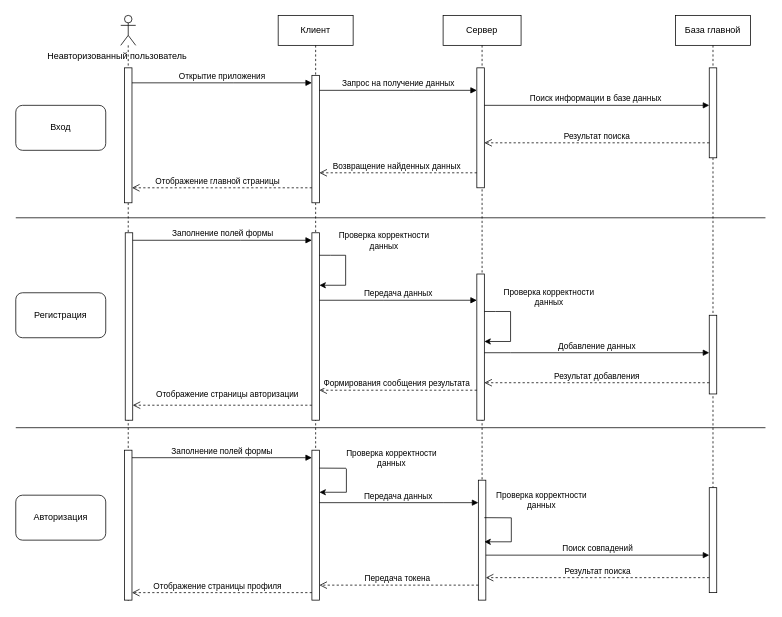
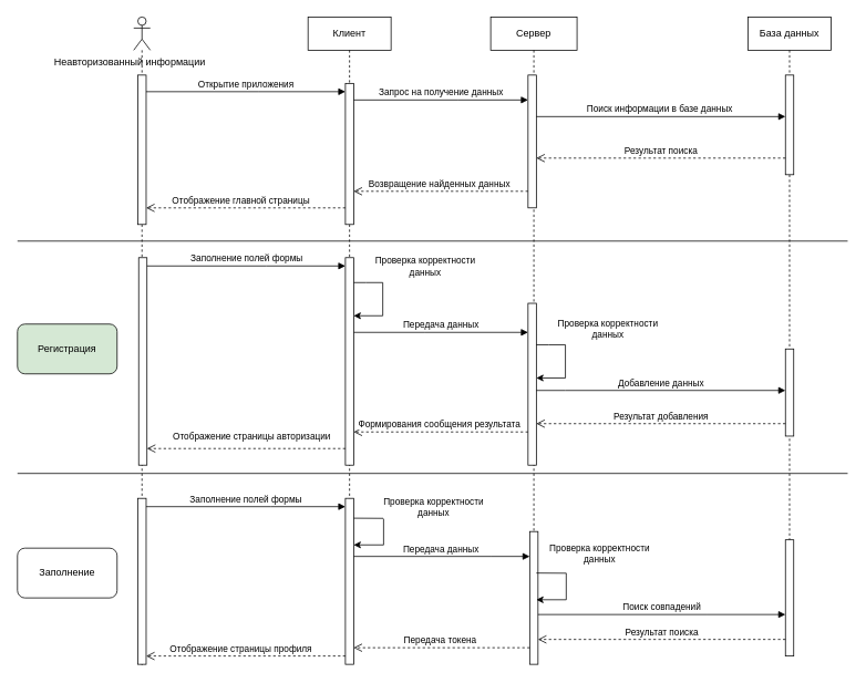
  <mxCell id="0" />
  <mxCell id="1" parent="0" />
  <mxCell id="2" value="" style="shape=umlLifeline;perimeter=lifelinePerimeter;whiteSpace=wrap;html=1;container=1;dropTarget=0;collapsible=0;recursiveResize=0;outlineConnect=0;portConstraint=eastwest;newEdgeStyle={&quot;edgeStyle&quot;:&quot;elbowEdgeStyle&quot;,&quot;elbow&quot;:&quot;vertical&quot;,&quot;curved&quot;:0,&quot;rounded&quot;:0};participant=umlActor;" parent="1" vertex="1"><mxGeometry x="160" y="20" width="20" height="781" as="geometry" /></mxCell>
  <mxCell id="3" value="" style="html=1;points=[];perimeter=orthogonalPerimeter;outlineConnect=0;targetShapes=umlLifeline;portConstraint=eastwest;newEdgeStyle={&quot;edgeStyle&quot;:&quot;elbowEdgeStyle&quot;,&quot;elbow&quot;:&quot;vertical&quot;,&quot;curved&quot;:0,&quot;rounded&quot;:0};" parent="2" vertex="1"><mxGeometry x="5" y="70" width="10" height="180" as="geometry" /></mxCell>
  <mxCell id="4" value="" style="html=1;points=[];perimeter=orthogonalPerimeter;outlineConnect=0;targetShapes=umlLifeline;portConstraint=eastwest;newEdgeStyle={&quot;edgeStyle&quot;:&quot;elbowEdgeStyle&quot;,&quot;elbow&quot;:&quot;vertical&quot;,&quot;curved&quot;:0,&quot;rounded&quot;:0};" parent="2" vertex="1"><mxGeometry x="6" y="290" width="10" height="250" as="geometry" /></mxCell>
  <mxCell id="5" value="" style="html=1;points=[];perimeter=orthogonalPerimeter;outlineConnect=0;targetShapes=umlLifeline;portConstraint=eastwest;newEdgeStyle={&quot;edgeStyle&quot;:&quot;elbowEdgeStyle&quot;,&quot;elbow&quot;:&quot;vertical&quot;,&quot;curved&quot;:0,&quot;rounded&quot;:0};" parent="2" vertex="1"><mxGeometry x="5" y="580" width="10" height="200" as="geometry" /></mxCell>
  <mxCell id="6" value="Клиент" style="shape=umlLifeline;perimeter=lifelinePerimeter;whiteSpace=wrap;html=1;container=1;dropTarget=0;collapsible=0;recursiveResize=0;outlineConnect=0;portConstraint=eastwest;newEdgeStyle={&quot;edgeStyle&quot;:&quot;elbowEdgeStyle&quot;,&quot;elbow&quot;:&quot;vertical&quot;,&quot;curved&quot;:0,&quot;rounded&quot;:0};" parent="1" vertex="1"><mxGeometry x="370" y="20" width="100" height="779" as="geometry" /></mxCell>
  <mxCell id="7" value="" style="html=1;points=[];perimeter=orthogonalPerimeter;outlineConnect=0;targetShapes=umlLifeline;portConstraint=eastwest;newEdgeStyle={&quot;edgeStyle&quot;:&quot;elbowEdgeStyle&quot;,&quot;elbow&quot;:&quot;vertical&quot;,&quot;curved&quot;:0,&quot;rounded&quot;:0};" parent="6" vertex="1"><mxGeometry x="45" y="80" width="10" height="170" as="geometry" /></mxCell>
  <mxCell id="8" value="" style="html=1;points=[];perimeter=orthogonalPerimeter;outlineConnect=0;targetShapes=umlLifeline;portConstraint=eastwest;newEdgeStyle={&quot;edgeStyle&quot;:&quot;elbowEdgeStyle&quot;,&quot;elbow&quot;:&quot;vertical&quot;,&quot;curved&quot;:0,&quot;rounded&quot;:0};" parent="6" vertex="1"><mxGeometry x="45" y="290" width="10" height="250" as="geometry" /></mxCell>
  <mxCell id="9" value="" style="html=1;points=[];perimeter=orthogonalPerimeter;outlineConnect=0;targetShapes=umlLifeline;portConstraint=eastwest;newEdgeStyle={&quot;edgeStyle&quot;:&quot;elbowEdgeStyle&quot;,&quot;elbow&quot;:&quot;vertical&quot;,&quot;curved&quot;:0,&quot;rounded&quot;:0};" parent="6" vertex="1"><mxGeometry x="45" y="580" width="10" height="200" as="geometry" /></mxCell>
  <mxCell id="10" value="" style="endArrow=classic;html=1;rounded=0;" parent="6" source="8" target="8" edge="1"><mxGeometry width="50" height="50" relative="1" as="geometry"><mxPoint x="50" y="380" as="sourcePoint" /><mxPoint x="100" y="330" as="targetPoint" /><Array as="points"><mxPoint x="70" y="320" /><mxPoint x="90" y="320" /><mxPoint x="90" y="360" /></Array></mxGeometry></mxCell>
  <mxCell id="11" value="Проверка корректности&lt;br style=&quot;border-color: var(--border-color);&quot;&gt;данных" style="edgeLabel;html=1;align=center;verticalAlign=middle;resizable=0;points=[];" parent="10" vertex="1" connectable="0"><mxGeometry x="-0.528" y="1" relative="1" as="geometry"><mxPoint x="59" y="-19" as="offset" /></mxGeometry></mxCell>
  <mxCell id="12" value="Сервер" style="shape=umlLifeline;perimeter=lifelinePerimeter;whiteSpace=wrap;html=1;container=1;dropTarget=0;collapsible=0;recursiveResize=0;outlineConnect=0;portConstraint=eastwest;newEdgeStyle={&quot;edgeStyle&quot;:&quot;elbowEdgeStyle&quot;,&quot;elbow&quot;:&quot;vertical&quot;,&quot;curved&quot;:0,&quot;rounded&quot;:0};" parent="1" vertex="1"><mxGeometry x="590" y="20" width="104" height="779" as="geometry" /></mxCell>
  <mxCell id="13" value="" style="html=1;points=[];perimeter=orthogonalPerimeter;outlineConnect=0;targetShapes=umlLifeline;portConstraint=eastwest;newEdgeStyle={&quot;edgeStyle&quot;:&quot;elbowEdgeStyle&quot;,&quot;elbow&quot;:&quot;vertical&quot;,&quot;curved&quot;:0,&quot;rounded&quot;:0};" parent="12" vertex="1"><mxGeometry x="45" y="70" width="10" height="160" as="geometry" /></mxCell>
  <mxCell id="14" value="" style="html=1;points=[];perimeter=orthogonalPerimeter;outlineConnect=0;targetShapes=umlLifeline;portConstraint=eastwest;newEdgeStyle={&quot;edgeStyle&quot;:&quot;elbowEdgeStyle&quot;,&quot;elbow&quot;:&quot;vertical&quot;,&quot;curved&quot;:0,&quot;rounded&quot;:0};" parent="12" vertex="1"><mxGeometry x="45" y="345" width="10" height="195" as="geometry" /></mxCell>
  <mxCell id="15" value="" style="endArrow=classic;html=1;rounded=0;" parent="12" source="14" edge="1"><mxGeometry width="50" height="50" relative="1" as="geometry"><mxPoint x="100" y="370" as="sourcePoint" /><mxPoint x="51.5" y="442.5" as="targetPoint" /></mxGeometry></mxCell>
  <mxCell id="16" value="" style="html=1;points=[];perimeter=orthogonalPerimeter;outlineConnect=0;targetShapes=umlLifeline;portConstraint=eastwest;newEdgeStyle={&quot;edgeStyle&quot;:&quot;elbowEdgeStyle&quot;,&quot;elbow&quot;:&quot;vertical&quot;,&quot;curved&quot;:0,&quot;rounded&quot;:0};" parent="12" vertex="1"><mxGeometry x="47" y="620" width="10" height="160" as="geometry" /></mxCell>
- <mxCell id="17" value="Неавторизованный пользователь" style="text;html=1;align=center;verticalAlign=middle;resizable=0;points=[];autosize=1;strokeColor=none;fillColor=none;" parent="1" vertex="1"><mxGeometry x="50" y="60" width="210" height="30" as="geometry" /></mxCell>
- <mxCell id="18" value="&lt;span style=&quot;font-weight: normal;&quot;&gt;База главной&lt;/span&gt;" style="shape=umlLifeline;perimeter=lifelinePerimeter;whiteSpace=wrap;html=1;container=1;dropTarget=0;collapsible=0;recursiveResize=0;outlineConnect=0;portConstraint=eastwest;newEdgeStyle={&quot;edgeStyle&quot;:&quot;elbowEdgeStyle&quot;,&quot;elbow&quot;:&quot;vertical&quot;,&quot;curved&quot;:0,&quot;rounded&quot;:0};fontStyle=1" parent="1" vertex="1"><mxGeometry x="900" y="20" width="100" height="769" as="geometry" /></mxCell>
+ <mxCell id="17" value="Неавторизованный информации" style="text;html=1;align=center;verticalAlign=middle;resizable=0;points=[];autosize=1;strokeColor=none;fillColor=none;" parent="1" vertex="1"><mxGeometry x="50" y="60" width="210" height="30" as="geometry" /></mxCell>
+ <mxCell id="18" value="&lt;span style=&quot;font-weight: normal;&quot;&gt;База данных&lt;/span&gt;" style="shape=umlLifeline;perimeter=lifelinePerimeter;whiteSpace=wrap;html=1;container=1;dropTarget=0;collapsible=0;recursiveResize=0;outlineConnect=0;portConstraint=eastwest;newEdgeStyle={&quot;edgeStyle&quot;:&quot;elbowEdgeStyle&quot;,&quot;elbow&quot;:&quot;vertical&quot;,&quot;curved&quot;:0,&quot;rounded&quot;:0};fontStyle=1" parent="1" vertex="1"><mxGeometry x="900" y="20" width="100" height="769" as="geometry" /></mxCell>
  <mxCell id="19" value="" style="html=1;points=[];perimeter=orthogonalPerimeter;outlineConnect=0;targetShapes=umlLifeline;portConstraint=eastwest;newEdgeStyle={&quot;edgeStyle&quot;:&quot;elbowEdgeStyle&quot;,&quot;elbow&quot;:&quot;vertical&quot;,&quot;curved&quot;:0,&quot;rounded&quot;:0};" parent="18" vertex="1"><mxGeometry x="45" y="70" width="10" height="120" as="geometry" /></mxCell>
  <mxCell id="20" value="" style="html=1;points=[];perimeter=orthogonalPerimeter;outlineConnect=0;targetShapes=umlLifeline;portConstraint=eastwest;newEdgeStyle={&quot;edgeStyle&quot;:&quot;elbowEdgeStyle&quot;,&quot;elbow&quot;:&quot;vertical&quot;,&quot;curved&quot;:0,&quot;rounded&quot;:0};" parent="18" vertex="1"><mxGeometry x="45" y="400" width="10" height="105" as="geometry" /></mxCell>
  <mxCell id="21" value="" style="html=1;points=[];perimeter=orthogonalPerimeter;outlineConnect=0;targetShapes=umlLifeline;portConstraint=eastwest;newEdgeStyle={&quot;edgeStyle&quot;:&quot;elbowEdgeStyle&quot;,&quot;elbow&quot;:&quot;vertical&quot;,&quot;curved&quot;:0,&quot;rounded&quot;:0};" parent="18" vertex="1"><mxGeometry x="45" y="630" width="10" height="140" as="geometry" /></mxCell>
- <mxCell id="22" value="Регистрация" style="rounded=1;whiteSpace=wrap;html=1;" parent="1" vertex="1"><mxGeometry x="20" y="390" width="120" height="60" as="geometry" /></mxCell>
+ <mxCell id="22" value="Регистрация" style="rounded=1;whiteSpace=wrap;html=1;fillColor=#d5e8d4;" parent="1" vertex="1"><mxGeometry x="20" y="390" width="120" height="60" as="geometry" /></mxCell>
  <mxCell id="23" value="Открытие приложения" style="html=1;verticalAlign=bottom;startArrow=none;endArrow=block;startSize=8;edgeStyle=elbowEdgeStyle;elbow=vertical;curved=0;rounded=0;startFill=0;" parent="1" source="3" target="7" edge="1"><mxGeometry relative="1" as="geometry"><mxPoint x="355" y="90" as="sourcePoint" /><Array as="points"><mxPoint x="310" y="110" /></Array></mxGeometry></mxCell>
  <mxCell id="24" value="Запрос на получение данных" style="html=1;verticalAlign=bottom;endArrow=block;edgeStyle=elbowEdgeStyle;elbow=vertical;curved=0;rounded=0;" parent="1" source="7" target="13" edge="1"><mxGeometry relative="1" as="geometry"><mxPoint x="535" y="90" as="sourcePoint" /><Array as="points"><mxPoint x="550" y="120" /><mxPoint x="510" y="110" /></Array></mxGeometry></mxCell>
  <mxCell id="25" value="Поиск информации в базе данных&amp;nbsp;" style="html=1;verticalAlign=bottom;endArrow=block;edgeStyle=elbowEdgeStyle;elbow=vertical;curved=0;rounded=0;targetPerimeterSpacing=0;endSize=6;sourcePerimeterSpacing=0;startSize=6;strokeWidth=1;shadow=0;" parent="1" source="13" target="19" edge="1"><mxGeometry relative="1" as="geometry"><mxPoint x="670" y="120" as="sourcePoint" /><Array as="points"><mxPoint x="730" y="140" /><mxPoint x="748" y="120" /></Array></mxGeometry></mxCell>
  <mxCell id="26" value="Результат поиска" style="html=1;verticalAlign=bottom;endArrow=open;dashed=1;endSize=8;edgeStyle=elbowEdgeStyle;elbow=vertical;curved=0;rounded=0;" parent="1" source="19" target="13" edge="1"><mxGeometry relative="1" as="geometry"><mxPoint x="640" y="150" as="targetPoint" /><Array as="points"><mxPoint x="780" y="190" /><mxPoint x="720" y="170" /><mxPoint x="750" y="150" /></Array></mxGeometry></mxCell>
  <mxCell id="27" value="" style="html=1;verticalAlign=bottom;endArrow=open;dashed=1;endSize=8;edgeStyle=elbowEdgeStyle;elbow=vertical;curved=0;rounded=0;" parent="1" source="13" target="7" edge="1"><mxGeometry relative="1" as="geometry"><mxPoint x="555" y="165" as="targetPoint" /><Array as="points"><mxPoint x="520" y="230" /><mxPoint x="540" y="180" /></Array></mxGeometry></mxCell>
  <mxCell id="28" value="Возвращение найденных данных" style="edgeLabel;html=1;align=center;verticalAlign=middle;resizable=0;points=[];" parent="27" vertex="1" connectable="0"><mxGeometry x="0.265" y="4" relative="1" as="geometry"><mxPoint x="25" y="-14" as="offset" /></mxGeometry></mxCell>
  <mxCell id="29" value="Заполнение полей формы" style="html=1;verticalAlign=bottom;startArrow=none;endArrow=block;startSize=8;edgeStyle=elbowEdgeStyle;elbow=vertical;curved=0;rounded=0;startFill=0;" parent="1" source="4" target="8" edge="1"><mxGeometry relative="1" as="geometry"><mxPoint x="355" y="365" as="sourcePoint" /><Array as="points"><mxPoint x="320" y="320" /></Array></mxGeometry></mxCell>
  <mxCell id="30" value="Передача данных" style="html=1;verticalAlign=bottom;endArrow=block;edgeStyle=elbowEdgeStyle;elbow=vertical;curved=0;rounded=0;" parent="1" source="8" target="14" edge="1"><mxGeometry relative="1" as="geometry"><mxPoint x="555" y="365" as="sourcePoint" /><mxPoint x="600" y="390" as="targetPoint" /><Array as="points"><mxPoint x="510" y="400" /><mxPoint x="580" y="410" /><mxPoint x="550" y="390" /></Array><mxPoint as="offset" /></mxGeometry></mxCell>
  <mxCell id="31" value="Добавление данных" style="html=1;verticalAlign=bottom;endArrow=block;edgeStyle=elbowEdgeStyle;elbow=vertical;curved=0;rounded=0;startArrow=none;startFill=0;" parent="1" source="14" target="20" edge="1"><mxGeometry x="0.003" relative="1" as="geometry"><mxPoint x="640" y="460" as="sourcePoint" /><Array as="points"><mxPoint x="680" y="470" /><mxPoint x="720" y="450" /><mxPoint x="760" y="440" /></Array><mxPoint as="offset" /></mxGeometry></mxCell>
  <mxCell id="32" value="Результат добавления" style="html=1;verticalAlign=bottom;endArrow=open;dashed=1;endSize=8;edgeStyle=elbowEdgeStyle;elbow=vertical;curved=0;rounded=0;" parent="1" source="20" target="14" edge="1"><mxGeometry relative="1" as="geometry"><mxPoint x="690" y="530" as="targetPoint" /><Array as="points"><mxPoint x="720" y="510" /><mxPoint x="800" y="500" /></Array></mxGeometry></mxCell>
- <mxCell id="33" value="Вход" style="rounded=1;whiteSpace=wrap;html=1;" parent="1" vertex="1"><mxGeometry x="20" y="140" width="120" height="60" as="geometry" /></mxCell>
  <mxCell id="34" value="" style="endArrow=none;html=1;rounded=0;" parent="1" edge="1"><mxGeometry width="50" height="50" relative="1" as="geometry"><mxPoint x="20" y="290" as="sourcePoint" /><mxPoint x="1020" y="290" as="targetPoint" /></mxGeometry></mxCell>
  <mxCell id="35" value="" style="endArrow=none;html=1;rounded=0;" parent="1" edge="1"><mxGeometry width="50" height="50" relative="1" as="geometry"><mxPoint x="20" y="570" as="sourcePoint" /><mxPoint x="1020" y="570" as="targetPoint" /></mxGeometry></mxCell>
- <mxCell id="36" value="Авторизация" style="rounded=1;whiteSpace=wrap;html=1;" parent="1" vertex="1"><mxGeometry x="20" y="660" width="120" height="60" as="geometry" /></mxCell>
+ <mxCell id="36" value="Заполнение" style="rounded=1;whiteSpace=wrap;html=1;" parent="1" vertex="1"><mxGeometry x="20" y="660" width="120" height="60" as="geometry" /></mxCell>
  <mxCell id="37" value="" style="html=1;verticalAlign=bottom;endArrow=open;dashed=1;endSize=8;edgeStyle=elbowEdgeStyle;elbow=vertical;curved=0;rounded=0;" parent="1" source="14" target="8" edge="1"><mxGeometry relative="1" as="geometry"><mxPoint x="430" y="500" as="targetPoint" /><mxPoint x="620" y="500" as="sourcePoint" /><Array as="points"><mxPoint x="560" y="520" /><mxPoint x="540" y="530" /><mxPoint x="465" y="500" /><mxPoint x="510" y="480" /><mxPoint x="530" y="430" /></Array></mxGeometry></mxCell>
  <mxCell id="38" value="Формирования сообщения результата" style="edgeLabel;html=1;align=center;verticalAlign=middle;resizable=0;points=[];" parent="37" vertex="1" connectable="0"><mxGeometry x="0.265" y="4" relative="1" as="geometry"><mxPoint x="25" y="-14" as="offset" /></mxGeometry></mxCell>
  <mxCell id="39" value="Заполнение полей формы" style="html=1;verticalAlign=bottom;startArrow=none;endArrow=block;startSize=8;edgeStyle=elbowEdgeStyle;elbow=vertical;curved=0;rounded=0;startFill=0;" parent="1" source="5" target="9" edge="1"><mxGeometry relative="1" as="geometry"><mxPoint x="210" y="610" as="sourcePoint" /><mxPoint x="420" y="610" as="targetPoint" /><Array as="points"><mxPoint x="325" y="610" /></Array></mxGeometry></mxCell>
  <mxCell id="40" value="Передача данных" style="html=1;verticalAlign=bottom;endArrow=block;edgeStyle=elbowEdgeStyle;elbow=vertical;curved=0;rounded=0;" parent="1" source="9" target="16" edge="1"><mxGeometry x="-0.009" relative="1" as="geometry"><mxPoint x="435" y="630" as="sourcePoint" /><mxPoint x="620" y="640" as="targetPoint" /><Array as="points"><mxPoint x="590" y="670" /><mxPoint x="560" y="680" /><mxPoint x="580" y="690" /><mxPoint x="550" y="690" /><mxPoint x="580" y="620" /><mxPoint x="560" y="630" /></Array><mxPoint as="offset" /></mxGeometry></mxCell>
  <mxCell id="41" value="Поиск совпадений" style="html=1;verticalAlign=bottom;endArrow=block;edgeStyle=elbowEdgeStyle;elbow=vertical;curved=0;rounded=0;startArrow=none;startFill=0;" parent="1" source="16" target="21" edge="1"><mxGeometry x="0.003" relative="1" as="geometry"><mxPoint x="640" y="700" as="sourcePoint" /><mxPoint x="837" y="700" as="targetPoint" /><Array as="points"><mxPoint x="850" y="740" /><mxPoint x="700" y="730" /><mxPoint x="765" y="700" /></Array><mxPoint as="offset" /></mxGeometry></mxCell>
  <mxCell id="42" value="Результат поиска" style="html=1;verticalAlign=bottom;endArrow=open;dashed=1;endSize=8;edgeStyle=elbowEdgeStyle;elbow=vertical;curved=0;rounded=0;" parent="1" source="21" target="16" edge="1"><mxGeometry relative="1" as="geometry"><mxPoint x="630" y="750" as="targetPoint" /><mxPoint x="840" y="740" as="sourcePoint" /><Array as="points"><mxPoint x="850" y="770" /><mxPoint x="870" y="760" /><mxPoint x="760" y="750" /><mxPoint x="780" y="740" /><mxPoint x="780" y="730" /></Array></mxGeometry></mxCell>
  <mxCell id="43" value="" style="html=1;verticalAlign=bottom;endArrow=open;dashed=1;endSize=8;edgeStyle=elbowEdgeStyle;elbow=vertical;curved=0;rounded=0;" parent="1" source="16" target="9" edge="1"><mxGeometry relative="1" as="geometry"><mxPoint x="420" y="750" as="targetPoint" /><mxPoint x="620" y="750" as="sourcePoint" /><Array as="points"><mxPoint x="520" y="780" /><mxPoint x="535" y="770" /><mxPoint x="460" y="720" /><mxPoint x="505" y="700" /><mxPoint x="525" y="650" /></Array></mxGeometry></mxCell>
  <mxCell id="44" value="Передача токена" style="edgeLabel;html=1;align=center;verticalAlign=middle;resizable=0;points=[];" parent="43" vertex="1" connectable="0"><mxGeometry x="0.265" y="4" relative="1" as="geometry"><mxPoint x="25" y="-14" as="offset" /></mxGeometry></mxCell>
  <mxCell id="45" value="" style="html=1;verticalAlign=bottom;endArrow=open;dashed=1;endSize=8;edgeStyle=elbowEdgeStyle;elbow=vertical;curved=0;rounded=0;" parent="1" source="7" target="3" edge="1"><mxGeometry relative="1" as="geometry"><mxPoint x="190" y="240" as="targetPoint" /><mxPoint x="390" y="240" as="sourcePoint" /><Array as="points"><mxPoint x="320" y="250" /><mxPoint x="285" y="240" /><mxPoint x="305" y="190" /></Array></mxGeometry></mxCell>
  <mxCell id="46" value="Отображение главной страницы" style="edgeLabel;html=1;align=center;verticalAlign=middle;resizable=0;points=[];" parent="45" vertex="1" connectable="0"><mxGeometry x="0.265" y="4" relative="1" as="geometry"><mxPoint x="25" y="-14" as="offset" /></mxGeometry></mxCell>
  <mxCell id="47" value="" style="html=1;verticalAlign=bottom;endArrow=open;dashed=1;endSize=8;edgeStyle=elbowEdgeStyle;elbow=vertical;curved=0;rounded=0;" parent="1" source="8" target="4" edge="1"><mxGeometry relative="1" as="geometry"><mxPoint x="200" y="550" as="targetPoint" /><mxPoint x="410" y="550" as="sourcePoint" /><Array as="points"><mxPoint x="310" y="540" /><mxPoint x="300" y="500" /></Array></mxGeometry></mxCell>
  <mxCell id="48" value="Отображение страницы авторизации" style="edgeLabel;html=1;align=center;verticalAlign=middle;resizable=0;points=[];" parent="47" vertex="1" connectable="0"><mxGeometry x="0.265" y="4" relative="1" as="geometry"><mxPoint x="37" y="-19" as="offset" /></mxGeometry></mxCell>
  <mxCell id="49" value="" style="html=1;verticalAlign=bottom;endArrow=open;dashed=1;endSize=8;edgeStyle=elbowEdgeStyle;elbow=vertical;curved=0;rounded=0;" parent="1" source="9" target="5" edge="1"><mxGeometry relative="1" as="geometry"><mxPoint x="205" y="760" as="targetPoint" /><mxPoint x="415" y="760" as="sourcePoint" /><Array as="points"><mxPoint x="260" y="790" /><mxPoint x="280" y="780" /><mxPoint x="300" y="710" /></Array></mxGeometry></mxCell>
  <mxCell id="50" value="Отображение страницы профиля" style="edgeLabel;html=1;align=center;verticalAlign=middle;resizable=0;points=[];" parent="49" vertex="1" connectable="0"><mxGeometry x="0.265" y="4" relative="1" as="geometry"><mxPoint x="25" y="-14" as="offset" /></mxGeometry></mxCell>
  <mxCell id="51" value="" style="endArrow=classic;html=1;rounded=0;exitX=0.54;exitY=0.236;exitDx=0;exitDy=0;exitPerimeter=0;" parent="1" edge="1"><mxGeometry width="50" height="50" relative="1" as="geometry"><mxPoint x="425" y="623.9" as="sourcePoint" /><mxPoint x="425" y="656.1" as="targetPoint" /><Array as="points"><mxPoint x="461" y="624.1" /><mxPoint x="461" y="656.1" /></Array></mxGeometry></mxCell>
  <mxCell id="52" value="Проверка корректности&lt;br style=&quot;border-color: var(--border-color);&quot;&gt;данных" style="edgeLabel;html=1;align=center;verticalAlign=middle;resizable=0;points=[];" parent="51" vertex="1" connectable="0"><mxGeometry x="-0.538" y="1" relative="1" as="geometry"><mxPoint x="71" y="-13" as="offset" /></mxGeometry></mxCell>
  <mxCell id="53" value="" style="endArrow=classic;html=1;rounded=0;" parent="1" edge="1"><mxGeometry width="50" height="50" relative="1" as="geometry"><mxPoint x="645" y="415" as="sourcePoint" /><mxPoint x="645" y="455" as="targetPoint" /><Array as="points"><mxPoint x="660" y="415" /><mxPoint x="680" y="415" /><mxPoint x="680" y="455" /></Array></mxGeometry></mxCell>
  <mxCell id="54" value="Проверка корректности&lt;br style=&quot;border-color: var(--border-color);&quot;&gt;данных" style="edgeLabel;html=1;align=center;verticalAlign=middle;resizable=0;points=[];" parent="53" vertex="1" connectable="0"><mxGeometry x="-0.528" y="1" relative="1" as="geometry"><mxPoint x="59" y="-19" as="offset" /></mxGeometry></mxCell>
  <mxCell id="55" value="" style="endArrow=classic;html=1;rounded=0;exitX=0.54;exitY=0.236;exitDx=0;exitDy=0;exitPerimeter=0;" parent="1" edge="1"><mxGeometry width="50" height="50" relative="1" as="geometry"><mxPoint x="645" y="690" as="sourcePoint" /><mxPoint x="645" y="722.2" as="targetPoint" /><Array as="points"><mxPoint x="681" y="690.2" /><mxPoint x="681" y="722.2" /></Array></mxGeometry></mxCell>
  <mxCell id="56" value="Проверка корректности&lt;br style=&quot;border-color: var(--border-color);&quot;&gt;данных" style="edgeLabel;html=1;align=center;verticalAlign=middle;resizable=0;points=[];" parent="55" vertex="1" connectable="0"><mxGeometry x="-0.538" y="1" relative="1" as="geometry"><mxPoint x="51" y="-23" as="offset" /></mxGeometry></mxCell>
